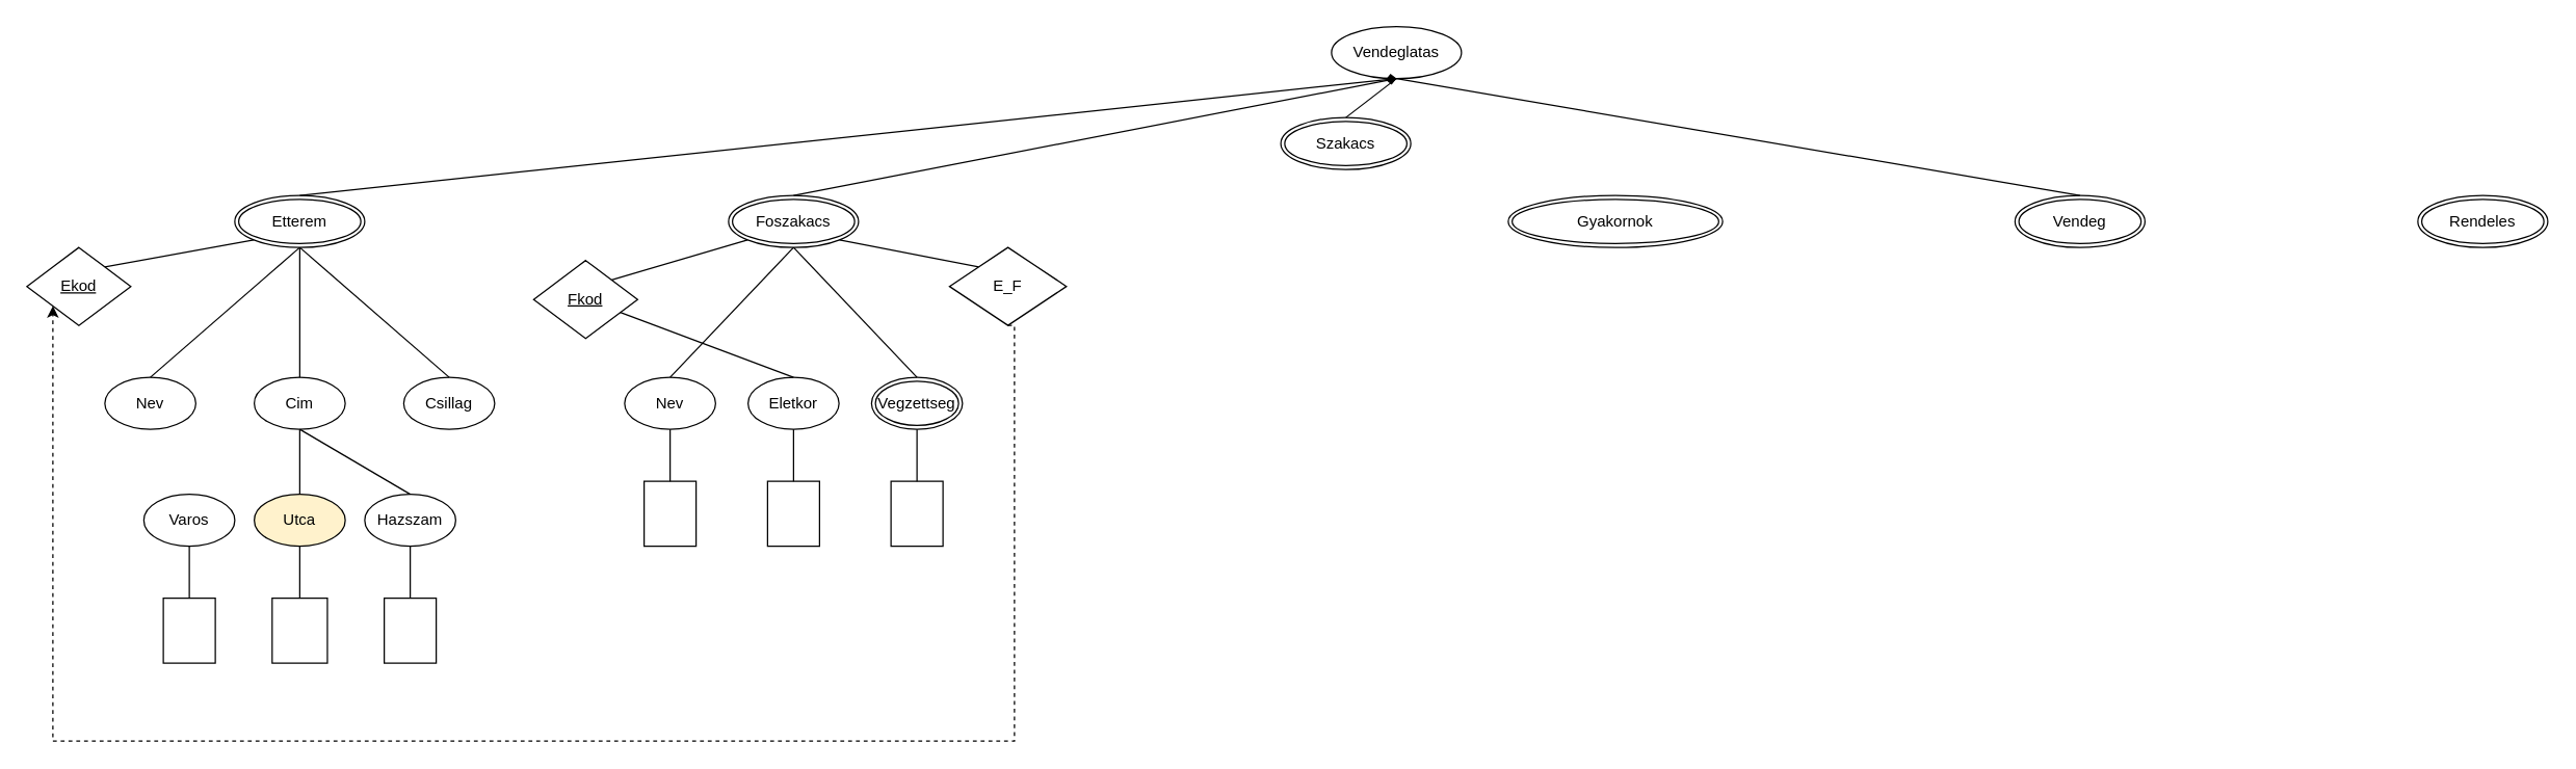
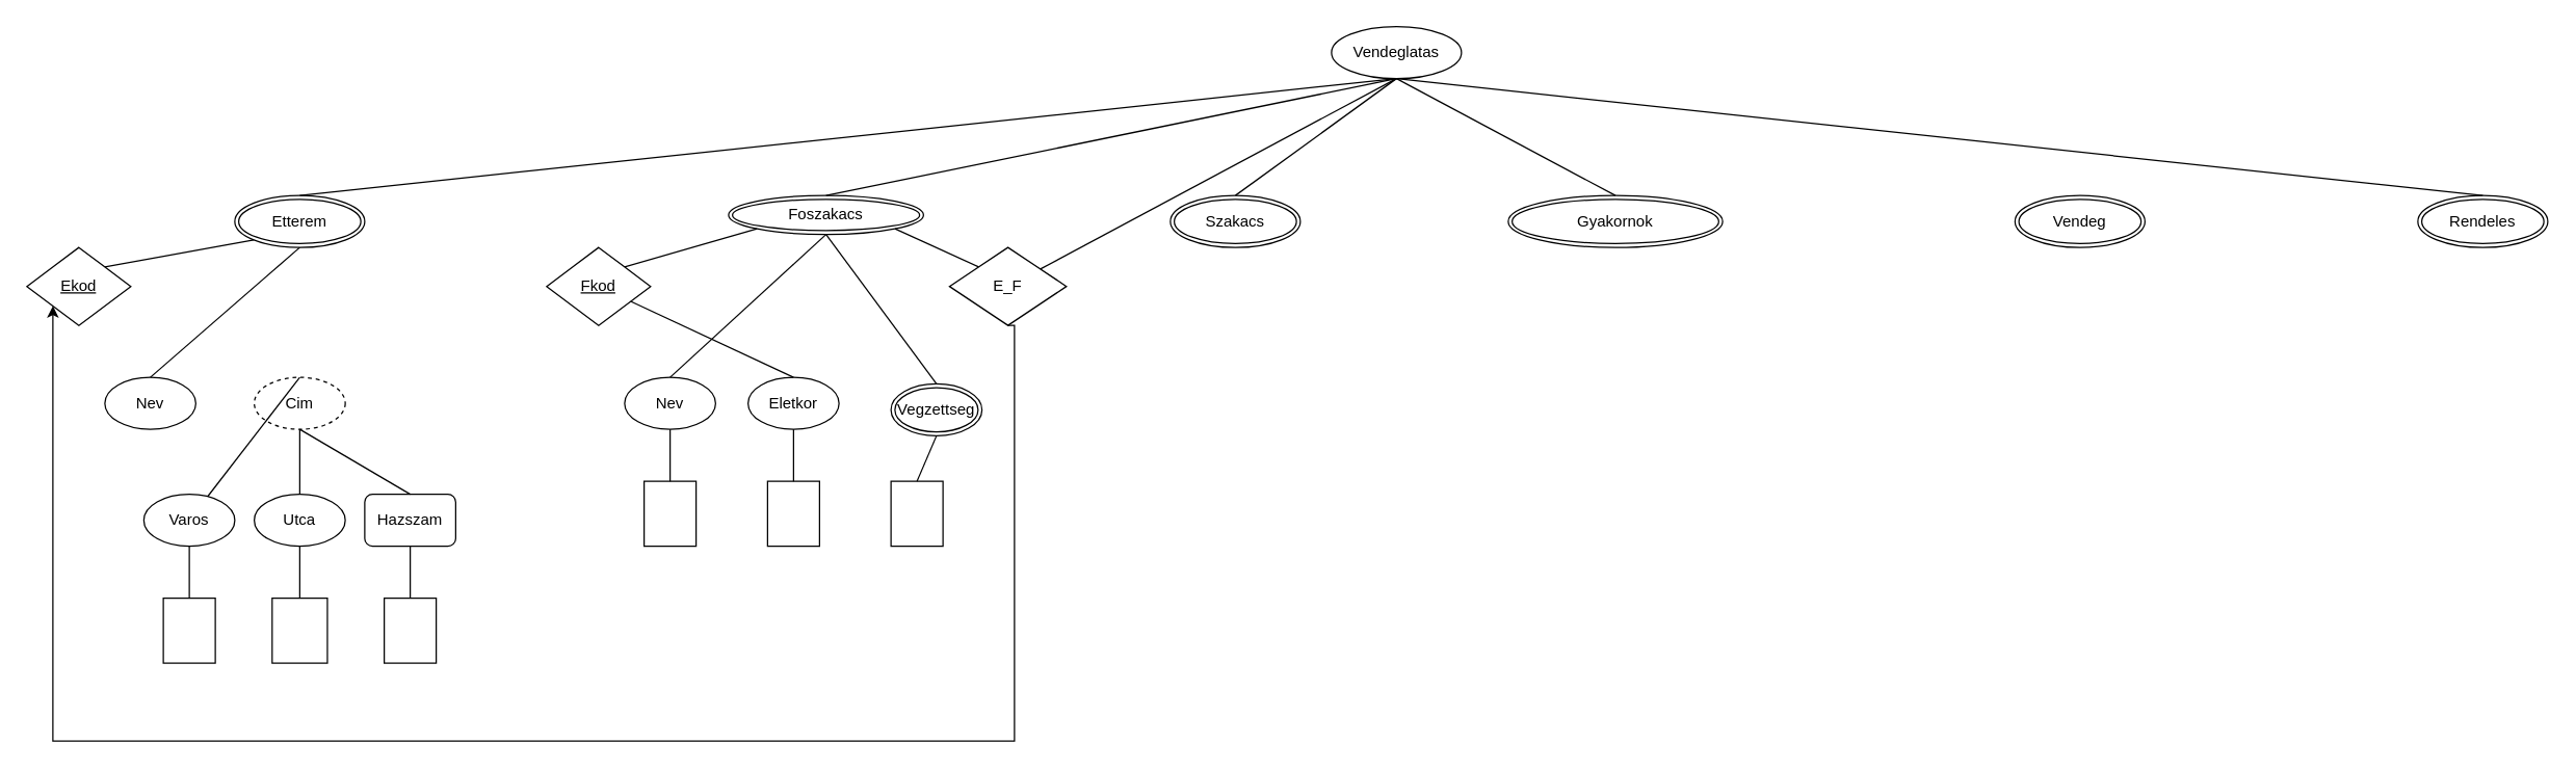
  <mxCell id="0" />
  <mxCell id="1" parent="0" />
- <mxCell id="2" value="Szakacs" style="ellipse;shape=doubleEllipse;margin=3;whiteSpace=wrap;html=1;align=center;" vertex="1" parent="1"><mxGeometry x="985" y="90" width="100" height="40" as="geometry" /></mxCell>
+ <mxCell id="2" value="Szakacs" style="ellipse;shape=doubleEllipse;margin=3;whiteSpace=wrap;html=1;align=center;" vertex="1" parent="1"><mxGeometry x="900" y="150" width="100" height="40" as="geometry" /></mxCell>
  <mxCell id="3" value="Vendeglatas" style="ellipse;whiteSpace=wrap;html=1;align=center;" vertex="1" parent="1"><mxGeometry x="1024" y="20" width="100" height="40" as="geometry" /></mxCell>
  <mxCell id="4" value="Etterem" style="ellipse;shape=doubleEllipse;margin=3;whiteSpace=wrap;html=1;align=center;" vertex="1" parent="1"><mxGeometry x="180" y="150" width="100" height="40" as="geometry" /></mxCell>
- <mxCell id="5" value="Foszakacs" style="ellipse;shape=doubleEllipse;margin=3;whiteSpace=wrap;html=1;align=center;" vertex="1" parent="1"><mxGeometry x="560" y="150" width="100" height="40" as="geometry" /></mxCell>
+ <mxCell id="5" value="Foszakacs" style="ellipse;shape=doubleEllipse;margin=3;whiteSpace=wrap;html=1;align=center;" vertex="1" parent="1"><mxGeometry x="560" y="150" width="150" height="30" as="geometry" /></mxCell>
  <mxCell id="6" value="Vendeg" style="ellipse;shape=doubleEllipse;margin=3;whiteSpace=wrap;html=1;align=center;" vertex="1" parent="1"><mxGeometry x="1550" y="150" width="100" height="40" as="geometry" /></mxCell>
  <mxCell id="7" value="Rendeles" style="ellipse;shape=doubleEllipse;margin=3;whiteSpace=wrap;html=1;align=center;" vertex="1" parent="1"><mxGeometry x="1860" y="150" width="100" height="40" as="geometry" /></mxCell>
  <mxCell id="8" value="Gyakornok" style="ellipse;shape=doubleEllipse;margin=3;whiteSpace=wrap;html=1;align=center;" vertex="1" parent="1"><mxGeometry x="1160" y="150" width="165" height="40" as="geometry" /></mxCell>
- <mxCell id="9" value="" style="endArrow=diamond;html=1;rounded=0;entryX=0.5;entryY=1;entryDx=0;entryDy=0;exitX=0.5;exitY=0;exitDx=0;exitDy=0;" edge="1" parent="1" source="4" target="3"><mxGeometry relative="1" as="geometry"><mxPoint x="1000" y="410" as="sourcePoint" /><mxPoint x="1034" y="80" as="targetPoint" /></mxGeometry></mxCell>
+ <mxCell id="9" value="" style="endArrow=none;html=1;rounded=0;entryX=0.5;entryY=1;entryDx=0;entryDy=0;exitX=0.5;exitY=0;exitDx=0;exitDy=0;" edge="1" parent="1" source="4" target="3"><mxGeometry relative="1" as="geometry"><mxPoint x="1000" y="410" as="sourcePoint" /><mxPoint x="1034" y="80" as="targetPoint" /></mxGeometry></mxCell>
  <mxCell id="10" value="" style="endArrow=none;html=1;rounded=0;entryX=0.5;entryY=1;entryDx=0;entryDy=0;exitX=0.5;exitY=0;exitDx=0;exitDy=0;" edge="1" parent="1" source="5" target="3"><mxGeometry relative="1" as="geometry"><mxPoint x="1050" y="190" as="sourcePoint" /><mxPoint x="1894" y="100" as="targetPoint" /></mxGeometry></mxCell>
  <mxCell id="11" value="" style="endArrow=none;html=1;rounded=0;entryX=0.5;entryY=1;entryDx=0;entryDy=0;exitX=0.5;exitY=0;exitDx=0;exitDy=0;" edge="1" parent="1" source="2" target="3"><mxGeometry relative="1" as="geometry"><mxPoint x="1060" y="210" as="sourcePoint" /><mxPoint x="1904" y="120" as="targetPoint" /></mxGeometry></mxCell>
- <mxCell id="13" value="" style="endArrow=none;html=1;rounded=0;entryX=0.5;entryY=0;entryDx=0;entryDy=0;exitX=0.5;exitY=1;exitDx=0;exitDy=0;" edge="1" parent="1" source="3" target="6"><mxGeometry relative="1" as="geometry"><mxPoint x="1310" y="160" as="sourcePoint" /><mxPoint x="2154" y="70" as="targetPoint" /></mxGeometry></mxCell>
+ <mxCell id="12" value="" style="endArrow=none;html=1;rounded=0;entryX=0.5;entryY=1;entryDx=0;entryDy=0;exitX=0.5;exitY=0;exitDx=0;exitDy=0;" edge="1" parent="1" source="8" target="3"><mxGeometry relative="1" as="geometry"><mxPoint x="1110" y="190" as="sourcePoint" /><mxPoint x="1954" y="100" as="targetPoint" /></mxGeometry></mxCell>
+ <mxCell id="13" value="" style="endArrow=none;html=1;rounded=0;exitX=0.5;exitY=1;exitDx=0;exitDy=0;" edge="1" parent="1" source="3" target="50"><mxGeometry relative="1" as="geometry"><mxPoint x="1310" y="160" as="sourcePoint" /><mxPoint x="2154" y="70" as="targetPoint" /></mxGeometry></mxCell>
+ <mxCell id="14" value="" style="endArrow=none;html=1;rounded=0;entryX=0.5;entryY=0;entryDx=0;entryDy=0;exitX=0.5;exitY=1;exitDx=0;exitDy=0;" edge="1" parent="1" source="3" target="7"><mxGeometry relative="1" as="geometry"><mxPoint x="1300" y="180" as="sourcePoint" /><mxPoint x="2144" y="90" as="targetPoint" /></mxGeometry></mxCell>
  <mxCell id="15" value="Ekod" style="shape=rhombus;perimeter=rhombusPerimeter;whiteSpace=wrap;html=1;align=center;fontStyle=4" vertex="1" parent="1"><mxGeometry x="20" y="190" width="80" height="60" as="geometry" /></mxCell>
  <mxCell id="16" value="Nev" style="ellipse;whiteSpace=wrap;html=1;align=center;" vertex="1" parent="1"><mxGeometry x="80" y="290" width="70" height="40" as="geometry" /></mxCell>
- <mxCell id="17" value="Cim" style="ellipse;whiteSpace=wrap;html=1;align=center;" vertex="1" parent="1"><mxGeometry x="195" y="290" width="70" height="40" as="geometry" /></mxCell>
- <mxCell id="18" value="Csillag" style="ellipse;whiteSpace=wrap;html=1;align=center;" vertex="1" parent="1"><mxGeometry x="310" y="290" width="70" height="40" as="geometry" /></mxCell>
+ <mxCell id="17" value="Cim" style="ellipse;whiteSpace=wrap;html=1;align=center;dashed=1;" vertex="1" parent="1"><mxGeometry x="195" y="290" width="70" height="40" as="geometry" /></mxCell>
  <mxCell id="19" value="Varos" style="ellipse;whiteSpace=wrap;html=1;align=center;" vertex="1" parent="1"><mxGeometry x="110" y="380" width="70" height="40" as="geometry" /></mxCell>
- <mxCell id="20" value="Utca" style="ellipse;whiteSpace=wrap;html=1;align=center;fillColor=#fff2cc;" vertex="1" parent="1"><mxGeometry x="195" y="380" width="70" height="40" as="geometry" /></mxCell>
- <mxCell id="21" value="Hazszam" style="ellipse;whiteSpace=wrap;html=1;align=center;" vertex="1" parent="1"><mxGeometry x="280" y="380" width="70" height="40" as="geometry" /></mxCell>
+ <mxCell id="20" value="Utca" style="ellipse;whiteSpace=wrap;html=1;align=center;" vertex="1" parent="1"><mxGeometry x="195" y="380" width="70" height="40" as="geometry" /></mxCell>
+ <mxCell id="21" value="Hazszam" style="whiteSpace=wrap;html=1;align=center;rounded=1;" vertex="1" parent="1"><mxGeometry x="280" y="380" width="70" height="40" as="geometry" /></mxCell>
  <mxCell id="22" value="" style="whiteSpace=wrap;html=1;align=center;" vertex="1" parent="1"><mxGeometry x="125" y="460" width="40" height="50" as="geometry" /></mxCell>
  <mxCell id="23" value="" style="whiteSpace=wrap;html=1;align=center;" vertex="1" parent="1"><mxGeometry x="208.75" y="460" width="42.5" height="50" as="geometry" /></mxCell>
  <mxCell id="24" value="" style="whiteSpace=wrap;html=1;align=center;" vertex="1" parent="1"><mxGeometry x="295" y="460" width="40" height="50" as="geometry" /></mxCell>
  <mxCell id="25" value="" style="endArrow=none;html=1;rounded=0;entryX=0;entryY=1;entryDx=0;entryDy=0;exitX=1;exitY=0;exitDx=0;exitDy=0;" edge="1" parent="1" source="15" target="4"><mxGeometry relative="1" as="geometry"><mxPoint x="650" y="370" as="sourcePoint" /><mxPoint x="810" y="370" as="targetPoint" /></mxGeometry></mxCell>
  <mxCell id="26" value="" style="endArrow=none;html=1;rounded=0;entryX=0.5;entryY=1;entryDx=0;entryDy=0;exitX=0.5;exitY=0;exitDx=0;exitDy=0;" edge="1" parent="1" source="16" target="4"><mxGeometry relative="1" as="geometry"><mxPoint x="220" y="231" as="sourcePoint" /><mxPoint x="335" y="210" as="targetPoint" /></mxGeometry></mxCell>
- <mxCell id="27" value="" style="endArrow=none;html=1;rounded=0;entryX=0.5;entryY=1;entryDx=0;entryDy=0;exitX=0.5;exitY=0;exitDx=0;exitDy=0;" edge="1" parent="1" source="17" target="4"><mxGeometry relative="1" as="geometry"><mxPoint x="240" y="271" as="sourcePoint" /><mxPoint x="355" y="250" as="targetPoint" /></mxGeometry></mxCell>
- <mxCell id="28" value="" style="endArrow=none;html=1;rounded=0;entryX=0.5;entryY=1;entryDx=0;entryDy=0;exitX=0.5;exitY=0;exitDx=0;exitDy=0;" edge="1" parent="1" source="18" target="4"><mxGeometry relative="1" as="geometry"><mxPoint x="270" y="241" as="sourcePoint" /><mxPoint x="385" y="220" as="targetPoint" /></mxGeometry></mxCell>
+ <mxCell id="27" value="" style="endArrow=none;html=1;rounded=0;exitX=0.5;exitY=0;exitDx=0;exitDy=0;" edge="1" parent="1" source="17" target="19"><mxGeometry relative="1" as="geometry"><mxPoint x="240" y="271" as="sourcePoint" /><mxPoint x="355" y="250" as="targetPoint" /></mxGeometry></mxCell>
  <mxCell id="29" value="" style="endArrow=none;html=1;rounded=0;entryX=0.5;entryY=1;entryDx=0;entryDy=0;exitX=0.5;exitY=0;exitDx=0;exitDy=0;" edge="1" parent="1" source="20" target="17"><mxGeometry relative="1" as="geometry"><mxPoint x="240" y="361" as="sourcePoint" /><mxPoint x="355" y="340" as="targetPoint" /></mxGeometry></mxCell>
  <mxCell id="30" value="" style="endArrow=none;html=1;rounded=0;entryX=0.5;entryY=0;entryDx=0;entryDy=0;exitX=0.5;exitY=1;exitDx=0;exitDy=0;" edge="1" parent="1" source="17" target="21"><mxGeometry relative="1" as="geometry"><mxPoint x="260" y="361" as="sourcePoint" /><mxPoint x="375" y="340" as="targetPoint" /></mxGeometry></mxCell>
  <mxCell id="31" value="" style="endArrow=none;html=1;rounded=0;entryX=0.5;entryY=1;entryDx=0;entryDy=0;exitX=0.5;exitY=0;exitDx=0;exitDy=0;" edge="1" parent="1" source="22" target="19"><mxGeometry relative="1" as="geometry"><mxPoint x="150" y="451" as="sourcePoint" /><mxPoint x="265" y="430" as="targetPoint" /></mxGeometry></mxCell>
  <mxCell id="32" value="" style="endArrow=none;html=1;rounded=0;entryX=0.5;entryY=1;entryDx=0;entryDy=0;exitX=0.5;exitY=0;exitDx=0;exitDy=0;" edge="1" parent="1" source="23" target="20"><mxGeometry relative="1" as="geometry"><mxPoint x="210" y="451" as="sourcePoint" /><mxPoint x="325" y="430" as="targetPoint" /></mxGeometry></mxCell>
  <mxCell id="33" value="" style="endArrow=none;html=1;rounded=0;entryX=0.5;entryY=1;entryDx=0;entryDy=0;exitX=0.5;exitY=0;exitDx=0;exitDy=0;" edge="1" parent="1" source="24" target="21"><mxGeometry relative="1" as="geometry"><mxPoint x="290" y="451" as="sourcePoint" /><mxPoint x="405" y="430" as="targetPoint" /></mxGeometry></mxCell>
- <mxCell id="34" value="Fkod" style="shape=rhombus;perimeter=rhombusPerimeter;whiteSpace=wrap;html=1;align=center;fontStyle=4" vertex="1" parent="1"><mxGeometry x="410" y="200" width="80" height="60" as="geometry" /></mxCell>
+ <mxCell id="34" value="Fkod" style="shape=rhombus;perimeter=rhombusPerimeter;whiteSpace=wrap;html=1;align=center;fontStyle=4" vertex="1" parent="1"><mxGeometry x="420" y="190" width="80" height="60" as="geometry" /></mxCell>
  <mxCell id="35" value="" style="endArrow=none;html=1;rounded=0;entryX=0;entryY=1;entryDx=0;entryDy=0;exitX=1;exitY=0;exitDx=0;exitDy=0;" edge="1" parent="1" source="34" target="5"><mxGeometry relative="1" as="geometry"><mxPoint x="650" y="370" as="sourcePoint" /><mxPoint x="810" y="370" as="targetPoint" /></mxGeometry></mxCell>
  <mxCell id="36" value="Nev" style="ellipse;whiteSpace=wrap;html=1;align=center;" vertex="1" parent="1"><mxGeometry x="480" y="290" width="70" height="40" as="geometry" /></mxCell>
  <mxCell id="37" value="Eletkor" style="ellipse;whiteSpace=wrap;html=1;align=center;" vertex="1" parent="1"><mxGeometry x="575" y="290" width="70" height="40" as="geometry" /></mxCell>
- <mxCell id="38" value="Vegzettseg" style="ellipse;shape=doubleEllipse;margin=3;whiteSpace=wrap;html=1;align=center;" vertex="1" parent="1"><mxGeometry x="670" y="290" width="70" height="40" as="geometry" /></mxCell>
+ <mxCell id="38" value="Vegzettseg" style="ellipse;shape=doubleEllipse;margin=3;whiteSpace=wrap;html=1;align=center;" vertex="1" parent="1"><mxGeometry x="685" y="295" width="70" height="40" as="geometry" /></mxCell>
  <mxCell id="39" value="" style="whiteSpace=wrap;html=1;align=center;" vertex="1" parent="1"><mxGeometry x="495" y="370" width="40" height="50" as="geometry" /></mxCell>
  <mxCell id="40" value="" style="whiteSpace=wrap;html=1;align=center;" vertex="1" parent="1"><mxGeometry x="590" y="370" width="40" height="50" as="geometry" /></mxCell>
  <mxCell id="41" value="" style="whiteSpace=wrap;html=1;align=center;" vertex="1" parent="1"><mxGeometry x="685" y="370" width="40" height="50" as="geometry" /></mxCell>
  <mxCell id="42" value="" style="endArrow=none;html=1;rounded=0;entryX=0.5;entryY=1;entryDx=0;entryDy=0;exitX=0.5;exitY=0;exitDx=0;exitDy=0;" edge="1" parent="1" source="36" target="5"><mxGeometry relative="1" as="geometry"><mxPoint x="590" y="231" as="sourcePoint" /><mxPoint x="685" y="210" as="targetPoint" /></mxGeometry></mxCell>
  <mxCell id="43" value="" style="endArrow=none;html=1;rounded=0;exitX=0.5;exitY=0;exitDx=0;exitDy=0;" edge="1" parent="1" source="37" target="34"><mxGeometry relative="1" as="geometry"><mxPoint x="610" y="271" as="sourcePoint" /><mxPoint x="705" y="250" as="targetPoint" /></mxGeometry></mxCell>
  <mxCell id="44" value="" style="endArrow=none;html=1;rounded=0;entryX=0.5;entryY=0;entryDx=0;entryDy=0;exitX=0.5;exitY=1;exitDx=0;exitDy=0;" edge="1" parent="1" source="5" target="38"><mxGeometry relative="1" as="geometry"><mxPoint x="650" y="251" as="sourcePoint" /><mxPoint x="745" y="230" as="targetPoint" /></mxGeometry></mxCell>
  <mxCell id="45" value="" style="endArrow=none;html=1;rounded=0;entryX=0.5;entryY=1;entryDx=0;entryDy=0;exitX=0.5;exitY=0;exitDx=0;exitDy=0;" edge="1" parent="1" source="39" target="36"><mxGeometry relative="1" as="geometry"><mxPoint x="520" y="371" as="sourcePoint" /><mxPoint x="615" y="350" as="targetPoint" /></mxGeometry></mxCell>
  <mxCell id="46" value="" style="endArrow=none;html=1;rounded=0;entryX=0.5;entryY=1;entryDx=0;entryDy=0;exitX=0.5;exitY=0;exitDx=0;exitDy=0;" edge="1" parent="1" source="40" target="37"><mxGeometry relative="1" as="geometry"><mxPoint x="600" y="361" as="sourcePoint" /><mxPoint x="695" y="340" as="targetPoint" /></mxGeometry></mxCell>
  <mxCell id="47" value="" style="endArrow=none;html=1;rounded=0;entryX=0.5;entryY=1;entryDx=0;entryDy=0;exitX=0.5;exitY=0;exitDx=0;exitDy=0;" edge="1" parent="1" source="41" target="38"><mxGeometry relative="1" as="geometry"><mxPoint x="690" y="361" as="sourcePoint" /><mxPoint x="785" y="340" as="targetPoint" /></mxGeometry></mxCell>
- <mxCell id="48" style="edgeStyle=orthogonalEdgeStyle;rounded=0;orthogonalLoop=1;jettySize=auto;html=1;exitX=0.5;exitY=1;exitDx=0;exitDy=0;entryX=0;entryY=1;entryDx=0;entryDy=0;dashed=1;" edge="1" parent="1" source="50" target="15"><mxGeometry relative="1" as="geometry"><mxPoint x="780" y="250" as="sourcePoint" /><Array as="points"><mxPoint x="780" y="250" /><mxPoint x="780" y="570" /><mxPoint x="40" y="570" /></Array></mxGeometry></mxCell>
+ <mxCell id="48" style="edgeStyle=orthogonalEdgeStyle;rounded=0;orthogonalLoop=1;jettySize=auto;html=1;exitX=0.5;exitY=1;exitDx=0;exitDy=0;entryX=0;entryY=1;entryDx=0;entryDy=0;dashed=0;" edge="1" parent="1" source="50" target="15"><mxGeometry relative="1" as="geometry"><mxPoint x="780" y="250" as="sourcePoint" /><Array as="points"><mxPoint x="780" y="250" /><mxPoint x="780" y="570" /><mxPoint x="40" y="570" /></Array></mxGeometry></mxCell>
  <mxCell id="49" value="" style="endArrow=none;html=1;rounded=0;entryX=1;entryY=1;entryDx=0;entryDy=0;exitX=0;exitY=0;exitDx=0;exitDy=0;" edge="1" parent="1" source="50" target="5"><mxGeometry relative="1" as="geometry"><mxPoint x="760" y="205" as="sourcePoint" /><mxPoint x="755" y="200" as="targetPoint" /></mxGeometry></mxCell>
  <mxCell id="50" value="E_F" style="shape=rhombus;perimeter=rhombusPerimeter;whiteSpace=wrap;html=1;align=center;" vertex="1" parent="1"><mxGeometry x="730" y="190" width="90" height="60" as="geometry" /></mxCell>
